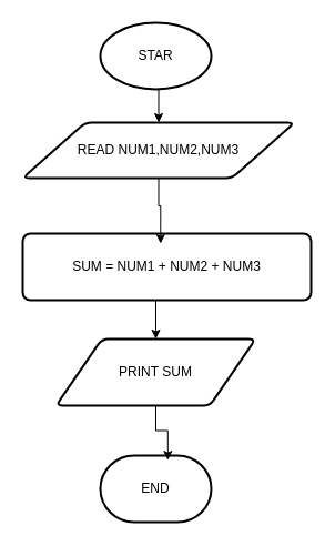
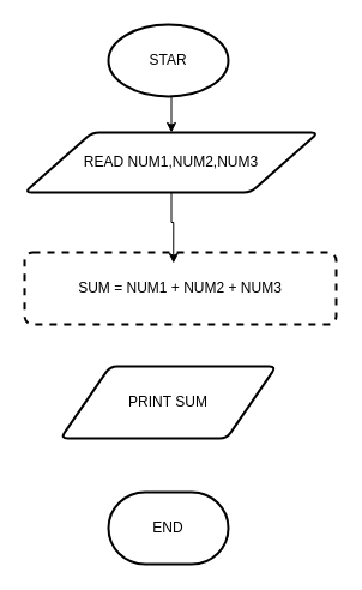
  <mxCell id="0" />
  <mxCell id="1" parent="0" />
  <mxCell id="2" style="edgeStyle=orthogonalEdgeStyle;rounded=0;orthogonalLoop=1;jettySize=auto;html=1;exitX=0.5;exitY=1;exitDx=0;exitDy=0;exitPerimeter=0;entryX=0.5;entryY=0;entryDx=0;entryDy=0;" edge="1" parent="1" source="3" target="4"><mxGeometry relative="1" as="geometry" /></mxCell>
  <mxCell id="3" value="STAR" style="strokeWidth=2;html=1;shape=mxgraph.flowchart.start_1;whiteSpace=wrap;" vertex="1" parent="1"><mxGeometry x="90" y="20" width="100" height="60" as="geometry" /></mxCell>
  <mxCell id="4" value="READ NUM1,NUM2,NUM3" style="shape=parallelogram;html=1;strokeWidth=2;perimeter=parallelogramPerimeter;whiteSpace=wrap;rounded=1;arcSize=12;size=0.23;" vertex="1" parent="1"><mxGeometry x="20" y="110" width="245" height="50" as="geometry" /></mxCell>
- <mxCell id="5" style="edgeStyle=orthogonalEdgeStyle;rounded=0;orthogonalLoop=1;jettySize=auto;html=1;exitX=0.5;exitY=1;exitDx=0;exitDy=0;entryX=0.5;entryY=0;entryDx=0;entryDy=0;" edge="1" parent="1" source="6" target="7"><mxGeometry relative="1" as="geometry" /></mxCell>
- <mxCell id="6" value="SUM = NUM1 + NUM2 + NUM3" style="rounded=1;whiteSpace=wrap;html=1;absoluteArcSize=1;arcSize=14;strokeWidth=2;" vertex="1" parent="1"><mxGeometry x="20" y="210" width="260" height="60" as="geometry" /></mxCell>
+ <mxCell id="6" value="SUM = NUM1 + NUM2 + NUM3" style="rounded=1;whiteSpace=wrap;html=1;absoluteArcSize=1;arcSize=14;strokeWidth=2;dashed=1;" vertex="1" parent="1"><mxGeometry x="20" y="210" width="260" height="60" as="geometry" /></mxCell>
  <mxCell id="7" value="PRINT SUM" style="shape=parallelogram;html=1;strokeWidth=2;perimeter=parallelogramPerimeter;whiteSpace=wrap;rounded=1;arcSize=12;size=0.23;" vertex="1" parent="1"><mxGeometry x="50" y="305" width="180" height="60" as="geometry" /></mxCell>
  <mxCell id="8" value="END" style="strokeWidth=2;html=1;shape=mxgraph.flowchart.terminator;whiteSpace=wrap;" vertex="1" parent="1"><mxGeometry x="90" y="410" width="100" height="60" as="geometry" /></mxCell>
  <mxCell id="9" style="edgeStyle=orthogonalEdgeStyle;rounded=0;orthogonalLoop=1;jettySize=auto;html=1;exitX=0.5;exitY=1;exitDx=0;exitDy=0;entryX=0.478;entryY=0.15;entryDx=0;entryDy=0;entryPerimeter=0;" edge="1" parent="1" source="4" target="6"><mxGeometry relative="1" as="geometry" /></mxCell>
- <mxCell id="10" style="edgeStyle=orthogonalEdgeStyle;rounded=0;orthogonalLoop=1;jettySize=auto;html=1;exitX=0.5;exitY=1;exitDx=0;exitDy=0;entryX=0.608;entryY=0.07;entryDx=0;entryDy=0;entryPerimeter=0;" edge="1" parent="1" source="7" target="8"><mxGeometry relative="1" as="geometry" /></mxCell>
